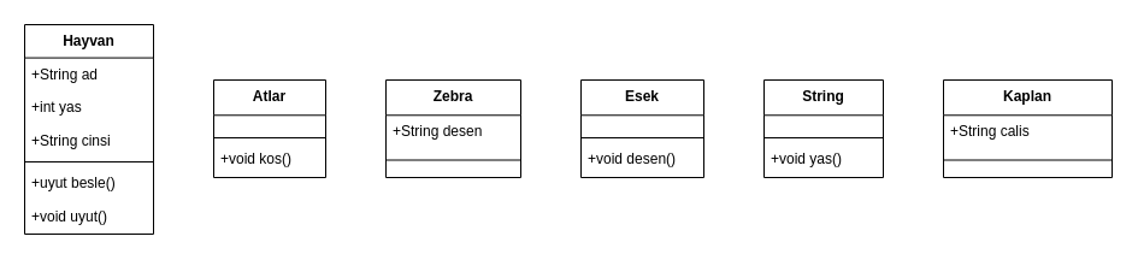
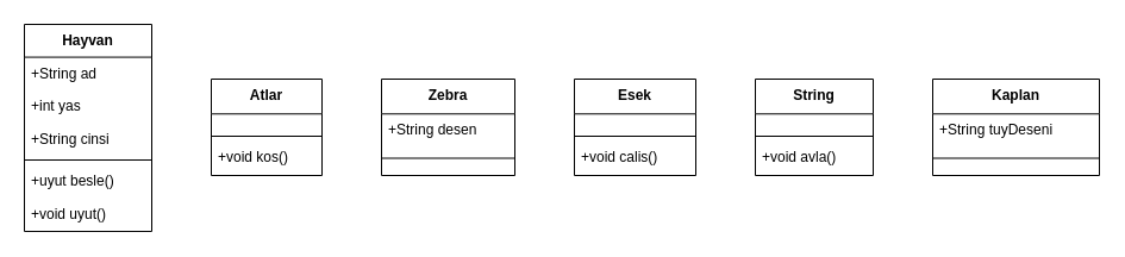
  <mxCell id="0" />
  <mxCell id="1" parent="0" />
  <mxCell id="2" value="Hayvan" style="swimlane;fontStyle=1;align=center;verticalAlign=top;childLayout=stackLayout;horizontal=1;startSize=27.591;horizontalStack=0;resizeParent=1;resizeParentMax=0;resizeLast=0;collapsible=0;marginBottom=0;" vertex="1" parent="1"><mxGeometry x="20" y="20" width="107" height="174" as="geometry" /></mxCell>
  <mxCell id="3" value="+String ad" style="text;strokeColor=none;fillColor=none;align=left;verticalAlign=top;spacingLeft=4;spacingRight=4;overflow=hidden;rotatable=0;points=[[0,0.5],[1,0.5]];portConstraint=eastwest;" vertex="1" parent="2"><mxGeometry y="28" width="107" height="28" as="geometry" /></mxCell>
  <mxCell id="4" value="+int yas" style="text;strokeColor=none;fillColor=none;align=left;verticalAlign=top;spacingLeft=4;spacingRight=4;overflow=hidden;rotatable=0;points=[[0,0.5],[1,0.5]];portConstraint=eastwest;" vertex="1" parent="2"><mxGeometry y="55" width="107" height="28" as="geometry" /></mxCell>
  <mxCell id="5" value="+String cinsi" style="text;strokeColor=none;fillColor=none;align=left;verticalAlign=top;spacingLeft=4;spacingRight=4;overflow=hidden;rotatable=0;points=[[0,0.5],[1,0.5]];portConstraint=eastwest;" vertex="1" parent="2"><mxGeometry y="83" width="107" height="28" as="geometry" /></mxCell>
  <mxCell id="6" style="line;strokeWidth=1;fillColor=none;align=left;verticalAlign=middle;spacingTop=-1;spacingLeft=3;spacingRight=3;rotatable=0;labelPosition=right;points=[];portConstraint=eastwest;strokeColor=inherit;" vertex="1" parent="2"><mxGeometry y="110" width="107" height="8" as="geometry" /></mxCell>
  <mxCell id="7" value="+uyut besle()" style="text;strokeColor=none;fillColor=none;align=left;verticalAlign=top;spacingLeft=4;spacingRight=4;overflow=hidden;rotatable=0;points=[[0,0.5],[1,0.5]];portConstraint=eastwest;" vertex="1" parent="2"><mxGeometry y="118" width="107" height="28" as="geometry" /></mxCell>
  <mxCell id="8" value="+void uyut()" style="text;strokeColor=none;fillColor=none;align=left;verticalAlign=top;spacingLeft=4;spacingRight=4;overflow=hidden;rotatable=0;points=[[0,0.5],[1,0.5]];portConstraint=eastwest;" vertex="1" parent="2"><mxGeometry y="146" width="107" height="28" as="geometry" /></mxCell>
  <mxCell id="9" value="Atlar" style="swimlane;fontStyle=1;align=center;verticalAlign=top;childLayout=stackLayout;horizontal=1;startSize=29.273;horizontalStack=0;resizeParent=1;resizeParentMax=0;resizeLast=0;collapsible=0;marginBottom=0;" vertex="1" parent="1"><mxGeometry x="177" y="66" width="93" height="81" as="geometry" /></mxCell>
  <mxCell id="10" style="line;strokeWidth=1;fillColor=none;align=left;verticalAlign=middle;spacingTop=-1;spacingLeft=3;spacingRight=3;rotatable=0;labelPosition=right;points=[];portConstraint=eastwest;strokeColor=inherit;" vertex="1" parent="9"><mxGeometry y="44" width="93" height="8" as="geometry" /></mxCell>
  <mxCell id="11" value="+void kos()" style="text;strokeColor=none;fillColor=none;align=left;verticalAlign=top;spacingLeft=4;spacingRight=4;overflow=hidden;rotatable=0;points=[[0,0.5],[1,0.5]];portConstraint=eastwest;" vertex="1" parent="9"><mxGeometry y="52" width="93" height="29" as="geometry" /></mxCell>
  <mxCell id="12" value="Zebra" style="swimlane;fontStyle=1;align=center;verticalAlign=top;childLayout=stackLayout;horizontal=1;startSize=29.273;horizontalStack=0;resizeParent=1;resizeParentMax=0;resizeLast=0;collapsible=0;marginBottom=0;" vertex="1" parent="1"><mxGeometry x="320" y="66" width="112" height="81" as="geometry" /></mxCell>
  <mxCell id="13" value="+String desen" style="text;strokeColor=none;fillColor=none;align=left;verticalAlign=top;spacingLeft=4;spacingRight=4;overflow=hidden;rotatable=0;points=[[0,0.5],[1,0.5]];portConstraint=eastwest;" vertex="1" parent="12"><mxGeometry y="29" width="112" height="29" as="geometry" /></mxCell>
  <mxCell id="14" style="line;strokeWidth=1;fillColor=none;align=left;verticalAlign=middle;spacingTop=-1;spacingLeft=3;spacingRight=3;rotatable=0;labelPosition=right;points=[];portConstraint=eastwest;strokeColor=inherit;" vertex="1" parent="12"><mxGeometry y="59" width="112" height="15" as="geometry" /></mxCell>
  <mxCell id="15" value="Esek" style="swimlane;fontStyle=1;align=center;verticalAlign=top;childLayout=stackLayout;horizontal=1;startSize=29.273;horizontalStack=0;resizeParent=1;resizeParentMax=0;resizeLast=0;collapsible=0;marginBottom=0;" vertex="1" parent="1"><mxGeometry x="482" y="66" width="102" height="81" as="geometry" /></mxCell>
  <mxCell id="16" style="line;strokeWidth=1;fillColor=none;align=left;verticalAlign=middle;spacingTop=-1;spacingLeft=3;spacingRight=3;rotatable=0;labelPosition=right;points=[];portConstraint=eastwest;strokeColor=inherit;" vertex="1" parent="15"><mxGeometry y="44" width="102" height="8" as="geometry" /></mxCell>
- <mxCell id="17" value="+void desen()" style="text;strokeColor=none;fillColor=none;align=left;verticalAlign=top;spacingLeft=4;spacingRight=4;overflow=hidden;rotatable=0;points=[[0,0.5],[1,0.5]];portConstraint=eastwest;" vertex="1" parent="15"><mxGeometry y="52" width="102" height="29" as="geometry" /></mxCell>
+ <mxCell id="17" value="+void calis()" style="text;strokeColor=none;fillColor=none;align=left;verticalAlign=top;spacingLeft=4;spacingRight=4;overflow=hidden;rotatable=0;points=[[0,0.5],[1,0.5]];portConstraint=eastwest;" vertex="1" parent="15"><mxGeometry y="52" width="102" height="29" as="geometry" /></mxCell>
  <mxCell id="18" value="String" style="swimlane;fontStyle=1;align=center;verticalAlign=top;childLayout=stackLayout;horizontal=1;startSize=29.273;horizontalStack=0;resizeParent=1;resizeParentMax=0;resizeLast=0;collapsible=0;marginBottom=0;" vertex="1" parent="1"><mxGeometry x="634" y="66" width="99" height="81" as="geometry" /></mxCell>
  <mxCell id="19" style="line;strokeWidth=1;fillColor=none;align=left;verticalAlign=middle;spacingTop=-1;spacingLeft=3;spacingRight=3;rotatable=0;labelPosition=right;points=[];portConstraint=eastwest;strokeColor=inherit;" vertex="1" parent="18"><mxGeometry y="44" width="99" height="8" as="geometry" /></mxCell>
- <mxCell id="20" value="+void yas()" style="text;strokeColor=none;fillColor=none;align=left;verticalAlign=top;spacingLeft=4;spacingRight=4;overflow=hidden;rotatable=0;points=[[0,0.5],[1,0.5]];portConstraint=eastwest;" vertex="1" parent="18"><mxGeometry y="52" width="99" height="29" as="geometry" /></mxCell>
+ <mxCell id="20" value="+void avla()" style="text;strokeColor=none;fillColor=none;align=left;verticalAlign=top;spacingLeft=4;spacingRight=4;overflow=hidden;rotatable=0;points=[[0,0.5],[1,0.5]];portConstraint=eastwest;" vertex="1" parent="18"><mxGeometry y="52" width="99" height="29" as="geometry" /></mxCell>
  <mxCell id="21" value="Kaplan" style="swimlane;fontStyle=1;align=center;verticalAlign=top;childLayout=stackLayout;horizontal=1;startSize=29.273;horizontalStack=0;resizeParent=1;resizeParentMax=0;resizeLast=0;collapsible=0;marginBottom=0;" vertex="1" parent="1"><mxGeometry x="783" y="66" width="140" height="81" as="geometry" /></mxCell>
- <mxCell id="22" value="+String calis" style="text;strokeColor=none;fillColor=none;align=left;verticalAlign=top;spacingLeft=4;spacingRight=4;overflow=hidden;rotatable=0;points=[[0,0.5],[1,0.5]];portConstraint=eastwest;" vertex="1" parent="21"><mxGeometry y="29" width="140" height="29" as="geometry" /></mxCell>
+ <mxCell id="22" value="+String tuyDeseni" style="text;strokeColor=none;fillColor=none;align=left;verticalAlign=top;spacingLeft=4;spacingRight=4;overflow=hidden;rotatable=0;points=[[0,0.5],[1,0.5]];portConstraint=eastwest;" vertex="1" parent="21"><mxGeometry y="29" width="140" height="29" as="geometry" /></mxCell>
  <mxCell id="23" style="line;strokeWidth=1;fillColor=none;align=left;verticalAlign=middle;spacingTop=-1;spacingLeft=3;spacingRight=3;rotatable=0;labelPosition=right;points=[];portConstraint=eastwest;strokeColor=inherit;" vertex="1" parent="21"><mxGeometry y="59" width="140" height="15" as="geometry" /></mxCell>
